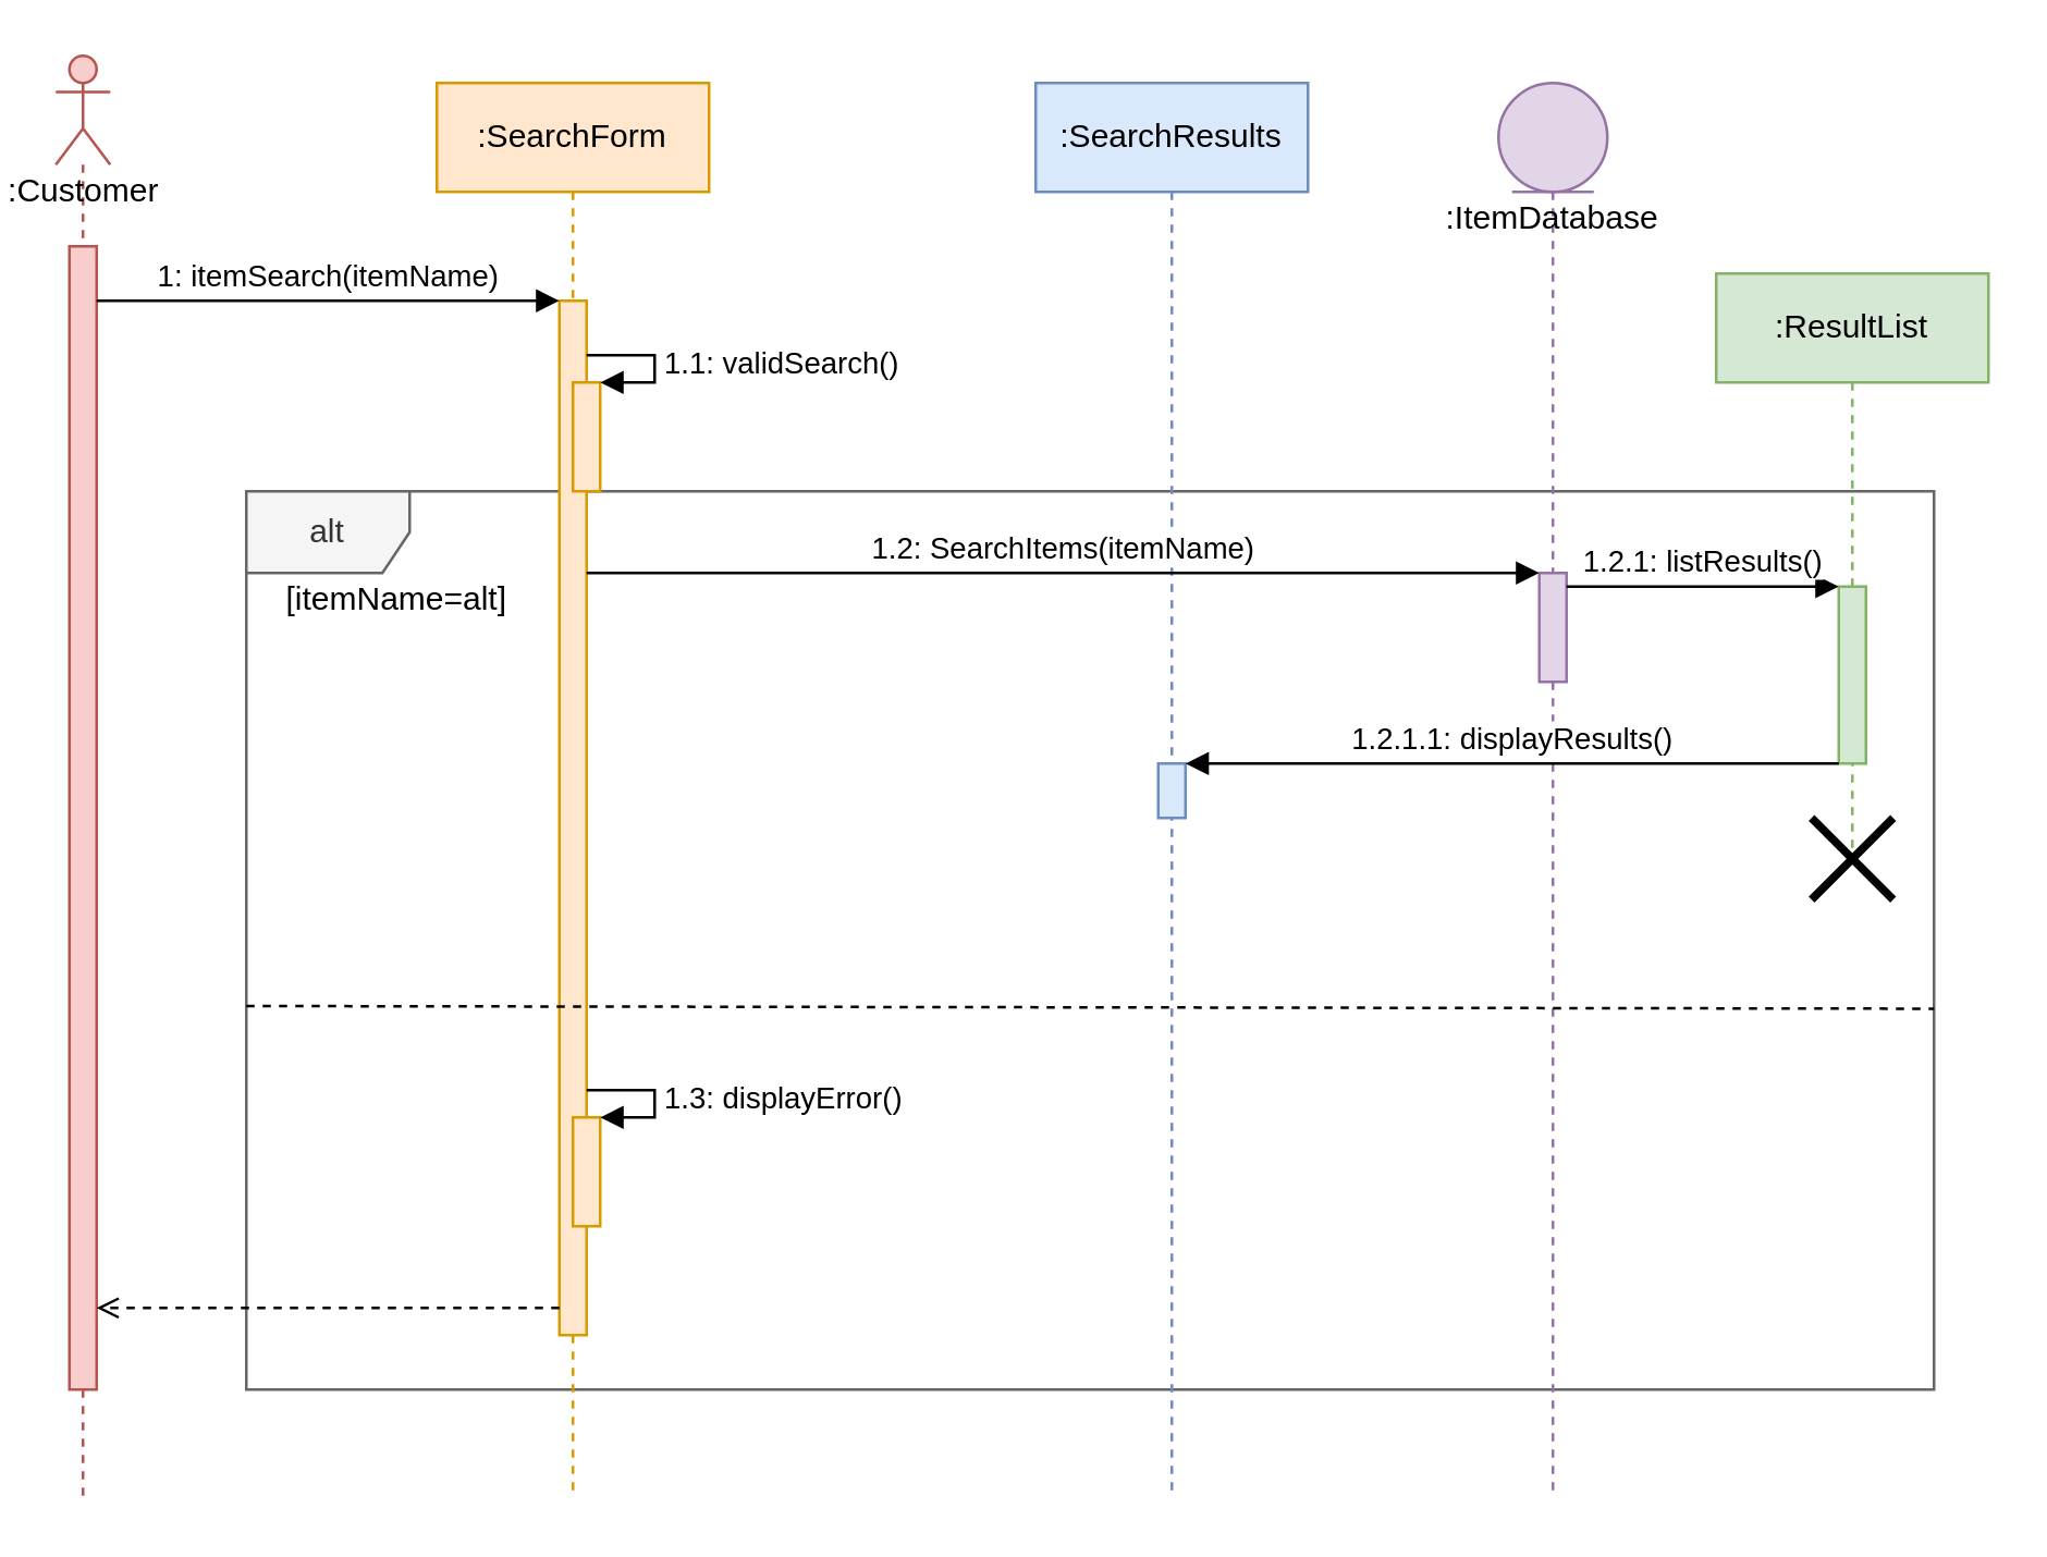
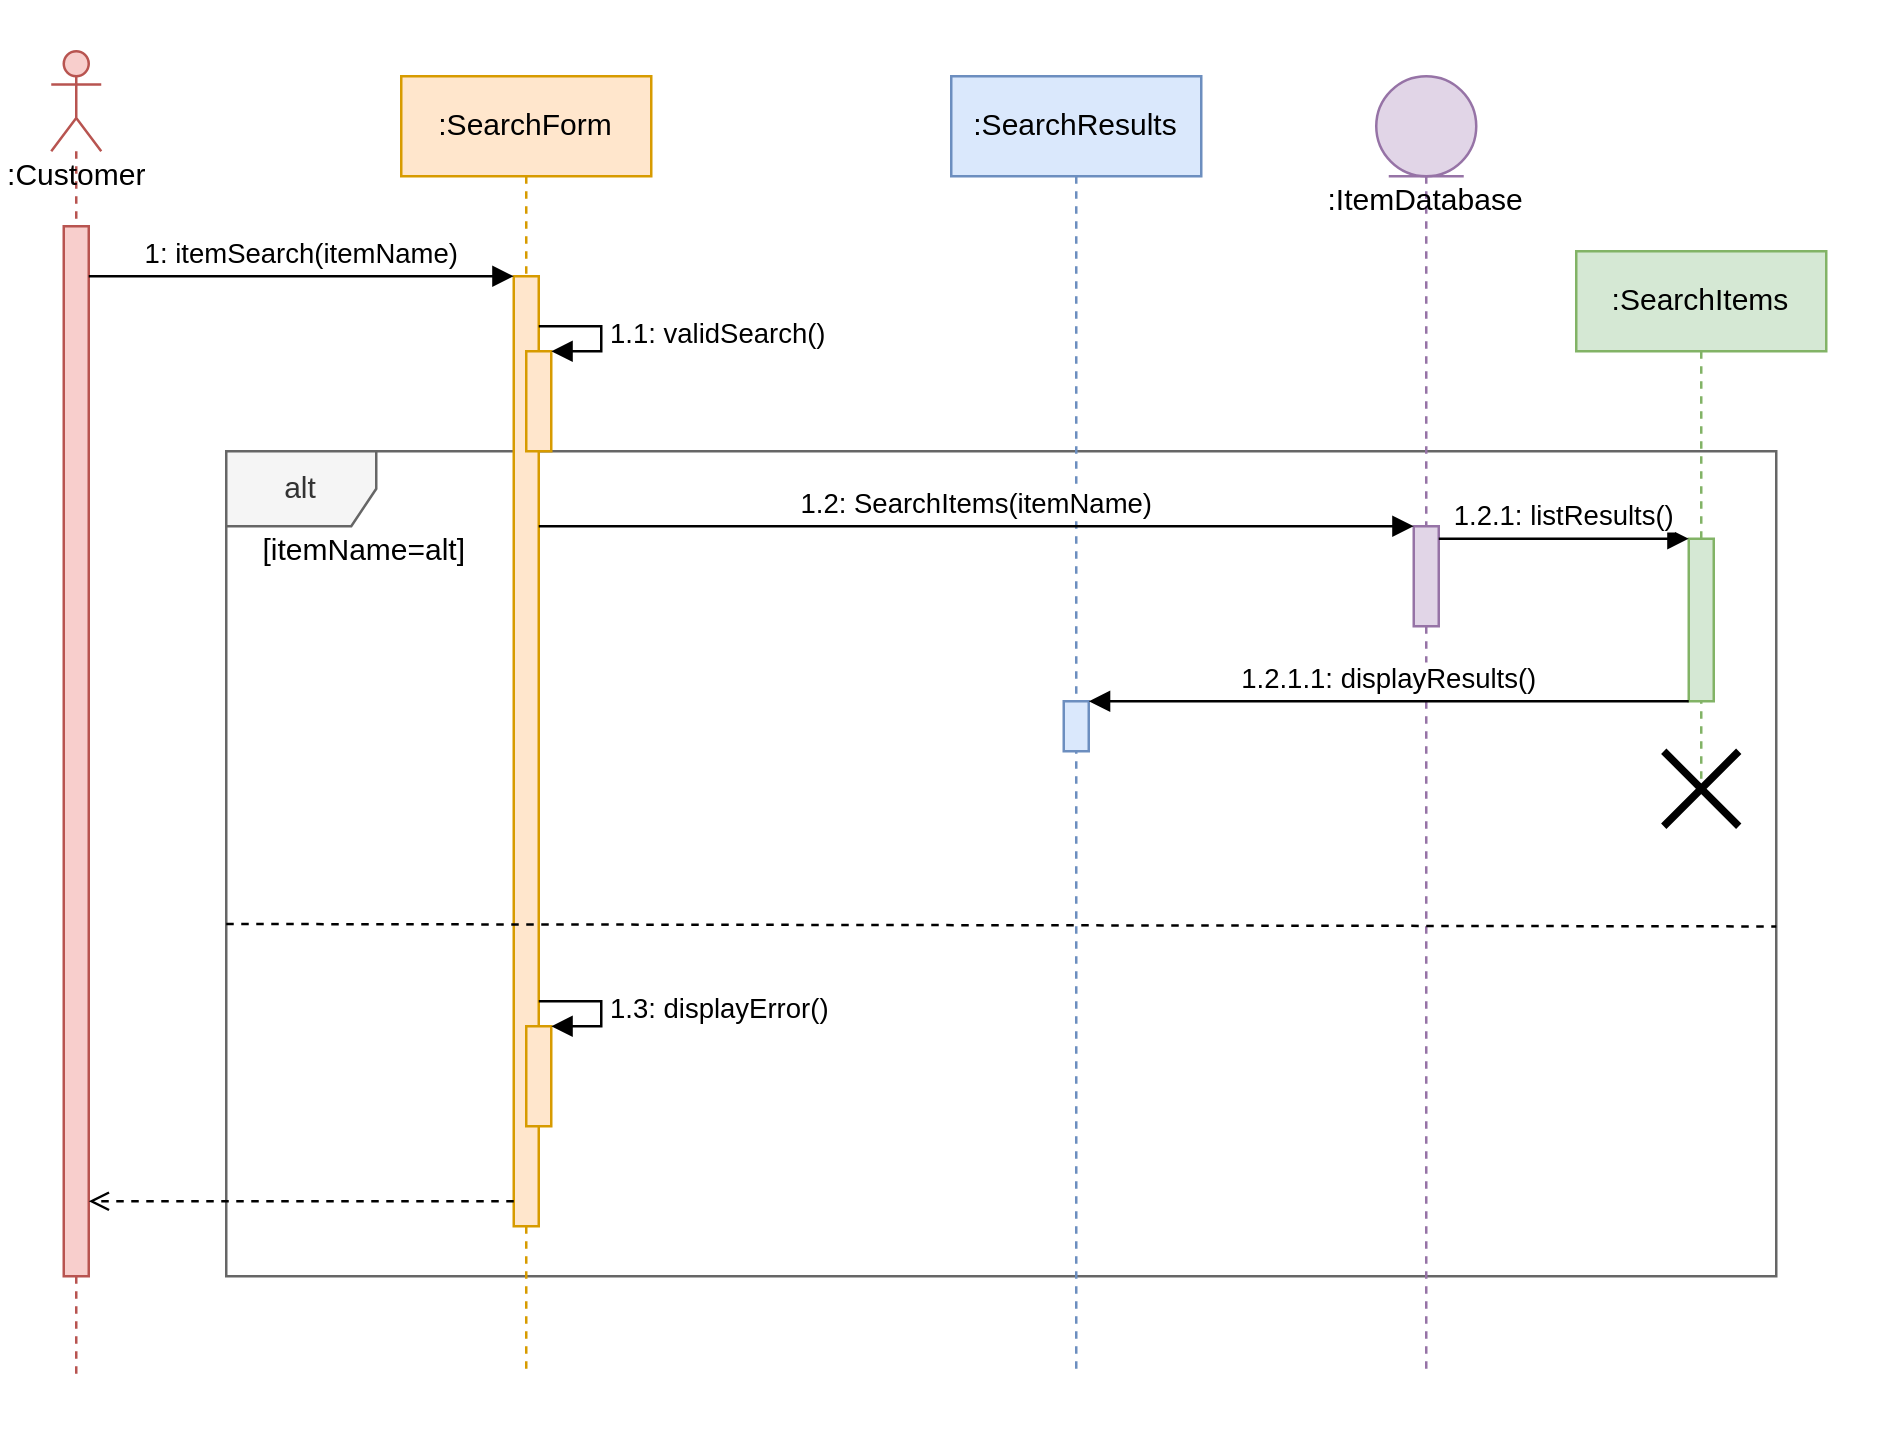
  <mxCell id="0" />
  <mxCell id="1" parent="0" />
  <mxCell id="2" value="alt" style="shape=umlFrame;whiteSpace=wrap;html=1;fillColor=#f5f5f5;fontColor=#333333;strokeColor=#666666;" parent="1" vertex="1"><mxGeometry x="90" y="180" width="620" height="330" as="geometry" /></mxCell>
  <mxCell id="3" value=":Customer" style="shape=umlLifeline;participant=umlActor;perimeter=lifelinePerimeter;html=1;container=1;collapsible=0;recursiveResize=0;verticalAlign=top;spacingTop=36;outlineConnect=0;size=40;fillColor=#f8cecc;strokeColor=#b85450;" parent="1" vertex="1"><mxGeometry x="20" y="20" width="20" height="530" as="geometry" /></mxCell>
  <mxCell id="4" value="" style="html=1;points=[];perimeter=orthogonalPerimeter;fillColor=#f8cecc;strokeColor=#b85450;" parent="3" vertex="1"><mxGeometry x="5" y="70" width="10" height="420" as="geometry" /></mxCell>
  <mxCell id="5" value=":SearchForm" style="shape=umlLifeline;perimeter=lifelinePerimeter;whiteSpace=wrap;html=1;container=1;collapsible=0;recursiveResize=0;outlineConnect=0;fillColor=#ffe6cc;strokeColor=#d79b00;" parent="1" vertex="1"><mxGeometry x="160" y="30" width="100" height="520" as="geometry" /></mxCell>
  <mxCell id="6" value="" style="html=1;points=[];perimeter=orthogonalPerimeter;fillColor=#ffe6cc;strokeColor=#d79b00;" parent="5" vertex="1"><mxGeometry x="45" y="80" width="10" height="380" as="geometry" /></mxCell>
  <mxCell id="7" value="" style="html=1;points=[];perimeter=orthogonalPerimeter;fillColor=#ffe6cc;strokeColor=#d79b00;" parent="5" vertex="1"><mxGeometry x="50" y="110" width="10" height="40" as="geometry" /></mxCell>
  <mxCell id="8" value="1.1: validSearch()" style="edgeStyle=orthogonalEdgeStyle;html=1;align=left;spacingLeft=2;endArrow=block;rounded=0;entryX=1;entryY=0;" parent="5" target="7" edge="1"><mxGeometry relative="1" as="geometry"><mxPoint x="55" y="100" as="sourcePoint" /><Array as="points"><mxPoint x="80" y="100" /><mxPoint x="80" y="110" /></Array></mxGeometry></mxCell>
  <mxCell id="9" value="" style="html=1;points=[];perimeter=orthogonalPerimeter;fillColor=#ffe6cc;strokeColor=#d79b00;" parent="5" vertex="1"><mxGeometry x="50" y="380" width="10" height="40" as="geometry" /></mxCell>
  <mxCell id="10" value="1.3: displayError()" style="edgeStyle=orthogonalEdgeStyle;html=1;align=left;spacingLeft=2;endArrow=block;rounded=0;entryX=1;entryY=0;" parent="5" source="6" target="9" edge="1"><mxGeometry relative="1" as="geometry"><mxPoint x="50" y="320" as="sourcePoint" /><Array as="points"><mxPoint x="80" y="370" /><mxPoint x="80" y="380" /></Array></mxGeometry></mxCell>
  <mxCell id="11" value="1: itemSearch(itemName)" style="html=1;verticalAlign=bottom;endArrow=block;entryX=0;entryY=0;rounded=0;" parent="1" source="4" target="6" edge="1"><mxGeometry relative="1" as="geometry"><mxPoint x="135" y="110" as="sourcePoint" /></mxGeometry></mxCell>
  <mxCell id="12" value=":SearchResults" style="shape=umlLifeline;perimeter=lifelinePerimeter;whiteSpace=wrap;html=1;container=1;collapsible=0;recursiveResize=0;outlineConnect=0;fillColor=#dae8fc;strokeColor=#6c8ebf;" parent="1" vertex="1"><mxGeometry x="380" y="30" width="100" height="520" as="geometry" /></mxCell>
  <mxCell id="13" value="" style="html=1;points=[];perimeter=orthogonalPerimeter;fillColor=#dae8fc;strokeColor=#6c8ebf;" parent="12" vertex="1"><mxGeometry x="45" y="250" width="10" height="20" as="geometry" /></mxCell>
  <mxCell id="14" value=":ItemDatabase" style="shape=umlLifeline;participant=umlEntity;perimeter=lifelinePerimeter;whiteSpace=wrap;html=1;container=1;collapsible=0;recursiveResize=0;verticalAlign=top;spacingTop=36;outlineConnect=0;fillColor=#e1d5e7;strokeColor=#9673a6;" parent="1" vertex="1"><mxGeometry x="550" y="30" width="40" height="520" as="geometry" /></mxCell>
  <mxCell id="15" value="" style="html=1;points=[];perimeter=orthogonalPerimeter;fillColor=#e1d5e7;strokeColor=#9673a6;" parent="14" vertex="1"><mxGeometry x="15" y="180" width="10" height="40" as="geometry" /></mxCell>
- <mxCell id="16" value=":ResultList" style="shape=umlLifeline;perimeter=lifelinePerimeter;whiteSpace=wrap;html=1;container=1;collapsible=0;recursiveResize=0;outlineConnect=0;fillColor=#d5e8d4;strokeColor=#82b366;" parent="1" vertex="1"><mxGeometry x="630" y="100" width="100" height="220" as="geometry" /></mxCell>
+ <mxCell id="16" value=":SearchItems" style="shape=umlLifeline;perimeter=lifelinePerimeter;whiteSpace=wrap;html=1;container=1;collapsible=0;recursiveResize=0;outlineConnect=0;fillColor=#d5e8d4;strokeColor=#82b366;" parent="1" vertex="1"><mxGeometry x="630" y="100" width="100" height="220" as="geometry" /></mxCell>
  <mxCell id="17" value="" style="shape=umlDestroy;whiteSpace=wrap;html=1;strokeWidth=3;" parent="16" vertex="1"><mxGeometry x="35" y="200" width="30" height="30" as="geometry" /></mxCell>
  <mxCell id="18" value="" style="html=1;points=[];perimeter=orthogonalPerimeter;fillColor=#d5e8d4;strokeColor=#82b366;" parent="16" vertex="1"><mxGeometry x="45" y="115" width="10" height="65" as="geometry" /></mxCell>
  <mxCell id="19" value="1.2: SearchItems(itemName)" style="html=1;verticalAlign=bottom;endArrow=block;entryX=0;entryY=0;rounded=0;" parent="1" source="6" target="15" edge="1"><mxGeometry relative="1" as="geometry"><mxPoint x="500" y="140" as="sourcePoint" /></mxGeometry></mxCell>
  <mxCell id="20" value="1.2.1: listResults()" style="html=1;verticalAlign=bottom;endArrow=block;entryX=0;entryY=0;rounded=0;" parent="1" source="15" target="18" edge="1"><mxGeometry relative="1" as="geometry"><mxPoint x="612" y="225" as="sourcePoint" /></mxGeometry></mxCell>
  <mxCell id="21" value="1.2.1.1: displayResults()" style="html=1;verticalAlign=bottom;endArrow=block;entryX=1;entryY=0;rounded=0;" parent="1" source="18" target="13" edge="1"><mxGeometry relative="1" as="geometry"><mxPoint x="500" y="260" as="sourcePoint" /><Array as="points"><mxPoint x="500" y="280" /></Array></mxGeometry></mxCell>
  <mxCell id="22" value="" style="endArrow=none;dashed=1;html=1;rounded=0;entryX=1;entryY=0.576;entryDx=0;entryDy=0;entryPerimeter=0;exitX=0;exitY=0.573;exitDx=0;exitDy=0;exitPerimeter=0;" parent="1" source="2" target="2" edge="1"><mxGeometry width="50" height="50" relative="1" as="geometry"><mxPoint x="300" y="320" as="sourcePoint" /><mxPoint x="350" y="270" as="targetPoint" /></mxGeometry></mxCell>
  <mxCell id="23" value="[itemName=alt]" style="text;html=1;align=center;verticalAlign=middle;resizable=0;points=[];autosize=1;strokeColor=none;fillColor=none;" parent="1" vertex="1"><mxGeometry x="90" y="210" width="110" height="20" as="geometry" /></mxCell>
  <mxCell id="24" style="edgeStyle=none;rounded=0;orthogonalLoop=1;jettySize=auto;html=1;endArrow=open;endFill=0;dashed=1;" parent="1" source="6" target="4" edge="1"><mxGeometry relative="1" as="geometry"><Array as="points"><mxPoint x="120" y="480" /></Array></mxGeometry></mxCell>
